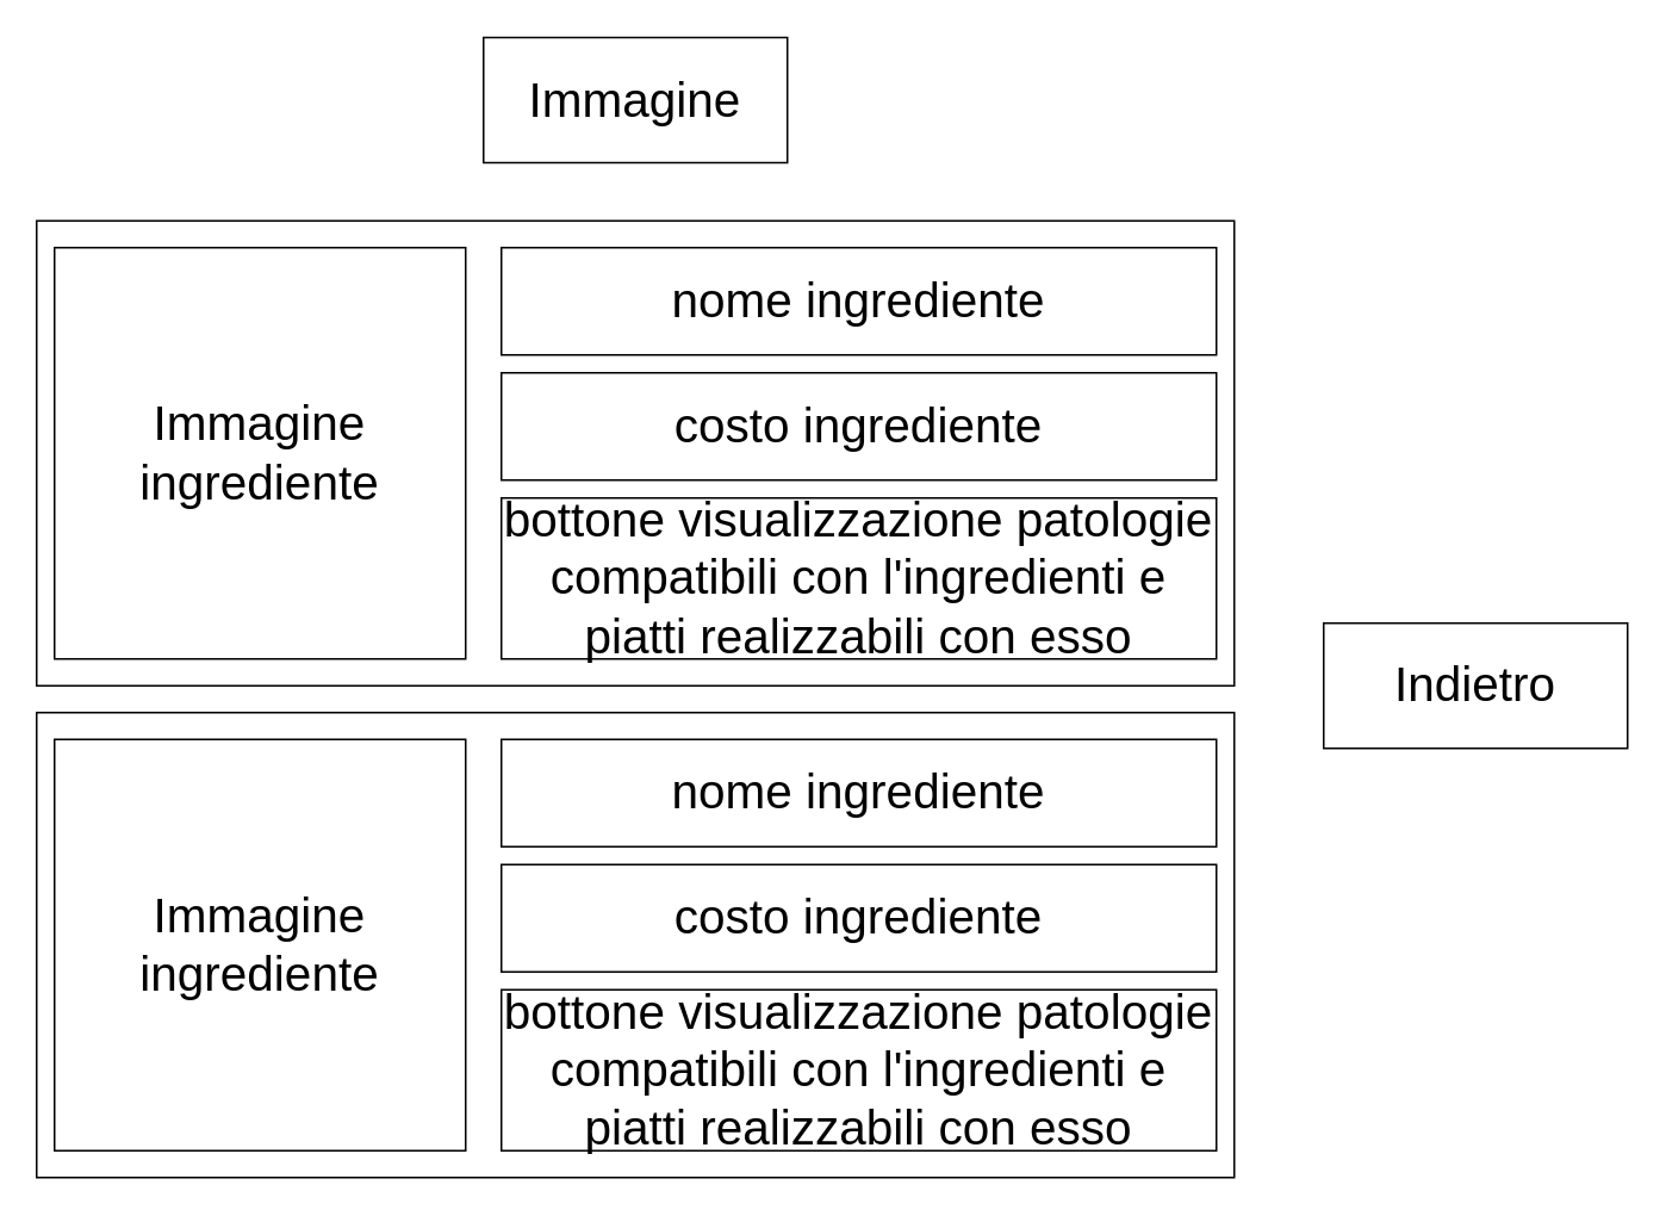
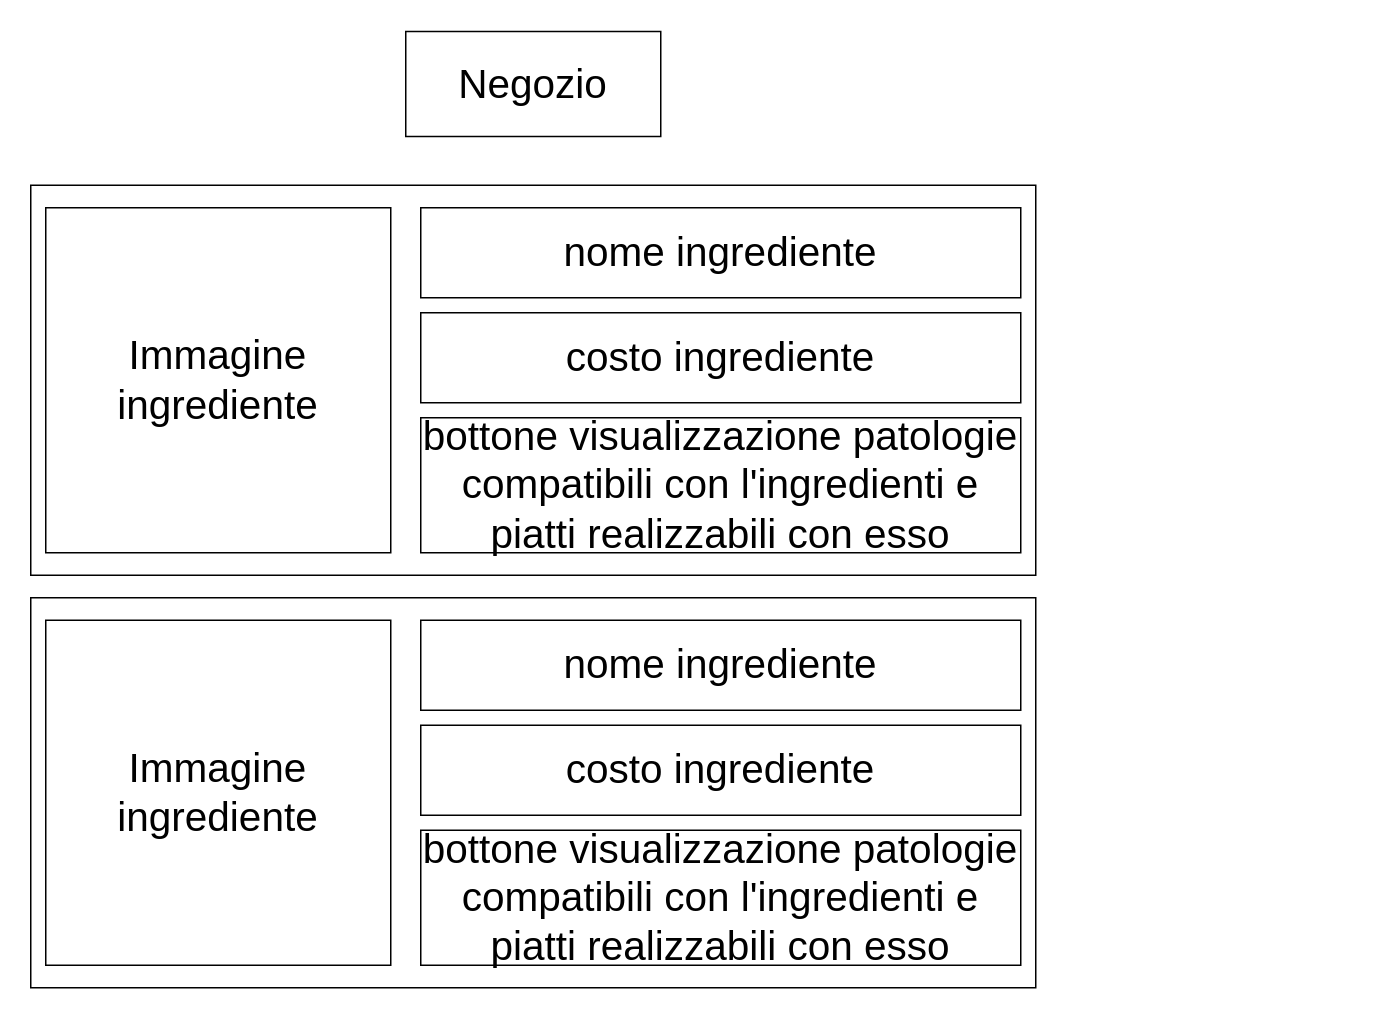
  <mxCell id="0" />
  <mxCell id="1" parent="0" />
- <mxCell id="2" value="Immagine" style="rounded=0;whiteSpace=wrap;html=1;fontSize=27;" vertex="1" parent="1"><mxGeometry x="270" y="20.5" width="170" height="70" as="geometry" /></mxCell>
+ <mxCell id="2" value="Negozio" style="rounded=0;whiteSpace=wrap;html=1;fontSize=27;" vertex="1" parent="1"><mxGeometry x="270" y="20.5" width="170" height="70" as="geometry" /></mxCell>
  <mxCell id="3" value="" style="whiteSpace=wrap;html=1;" vertex="1" parent="1"><mxGeometry x="20" y="123" width="670" height="260" as="geometry" /></mxCell>
  <mxCell id="4" value="costo ingrediente" style="rounded=0;whiteSpace=wrap;html=1;fontSize=27;" vertex="1" parent="1"><mxGeometry x="280" y="208" width="400" height="60" as="geometry" /></mxCell>
  <mxCell id="5" value="bottone visualizzazione patologie compatibili con l'ingredienti e piatti realizzabili con esso" style="rounded=0;whiteSpace=wrap;html=1;fontSize=27;" vertex="1" parent="1"><mxGeometry x="280" y="278" width="400" height="90" as="geometry" /></mxCell>
  <mxCell id="6" value="Immagine ingrediente" style="rounded=0;whiteSpace=wrap;html=1;fontSize=27;" vertex="1" parent="1"><mxGeometry x="30" y="138" width="230" height="230" as="geometry" /></mxCell>
  <mxCell id="7" value="nome ingrediente" style="rounded=0;whiteSpace=wrap;html=1;fontSize=27;" vertex="1" parent="1"><mxGeometry x="280" y="138" width="400" height="60" as="geometry" /></mxCell>
  <mxCell id="8" value="" style="whiteSpace=wrap;html=1;" vertex="1" parent="1"><mxGeometry x="20" y="398" width="670" height="260" as="geometry" /></mxCell>
  <mxCell id="9" value="costo ingrediente" style="rounded=0;whiteSpace=wrap;html=1;fontSize=27;" vertex="1" parent="1"><mxGeometry x="280" y="483" width="400" height="60" as="geometry" /></mxCell>
  <mxCell id="10" value="bottone visualizzazione patologie compatibili con l'ingredienti e piatti realizzabili con esso" style="rounded=0;whiteSpace=wrap;html=1;fontSize=27;" vertex="1" parent="1"><mxGeometry x="280" y="553" width="400" height="90" as="geometry" /></mxCell>
  <mxCell id="11" value="Immagine ingrediente" style="rounded=0;whiteSpace=wrap;html=1;fontSize=27;" vertex="1" parent="1"><mxGeometry x="30" y="413" width="230" height="230" as="geometry" /></mxCell>
  <mxCell id="12" value="nome ingrediente" style="rounded=0;whiteSpace=wrap;html=1;fontSize=27;" vertex="1" parent="1"><mxGeometry x="280" y="413" width="400" height="60" as="geometry" /></mxCell>
- <mxCell id="13" value="Indietro" style="rounded=0;whiteSpace=wrap;html=1;fontSize=27;" vertex="1" parent="1"><mxGeometry x="740" y="348" width="170" height="70" as="geometry" /></mxCell>
